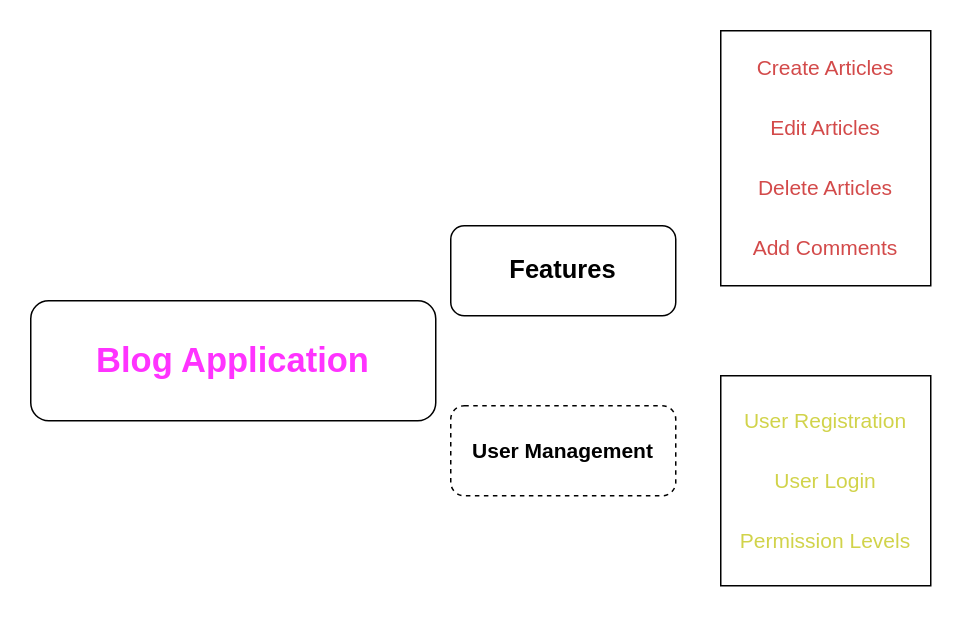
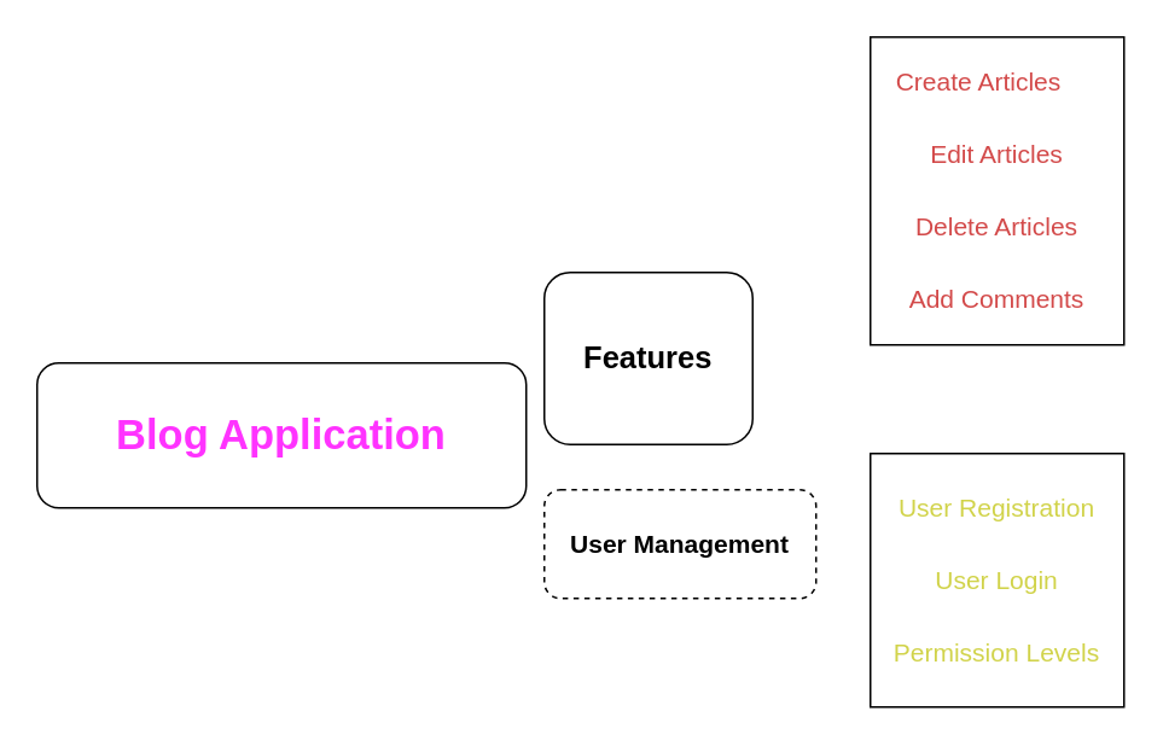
  <mxCell id="0" />
  <mxCell id="1" parent="0" />
  <mxCell id="2" value="" style="rounded=0;whiteSpace=wrap;html=1;labelBackgroundColor=#912222;fontSize=14;fontColor=#FF33FF;" vertex="1" parent="1"><mxGeometry x="480" y="20" width="140" height="170" as="geometry" /></mxCell>
  <mxCell id="3" value="&lt;b&gt;&lt;font color=&quot;#ff33ff&quot; style=&quot;font-size: 23px;&quot;&gt;Blog Application&lt;/font&gt;&lt;/b&gt;" style="rounded=1;whiteSpace=wrap;html=1;" vertex="1" parent="1"><mxGeometry x="20" y="200" width="270" height="80" as="geometry" /></mxCell>
- <mxCell id="4" value="&lt;b&gt;&lt;font style=&quot;font-size: 17px;&quot;&gt;Features&lt;/font&gt;&lt;/b&gt;" style="rounded=1;whiteSpace=wrap;html=1;" vertex="1" parent="1"><mxGeometry x="300" y="150" width="150" height="60" as="geometry" /></mxCell>
+ <mxCell id="4" value="&lt;b&gt;&lt;font style=&quot;font-size: 17px;&quot;&gt;Features&lt;/font&gt;&lt;/b&gt;" style="rounded=1;whiteSpace=wrap;html=1;" vertex="1" parent="1"><mxGeometry x="300" y="150" width="115" height="95" as="geometry" /></mxCell>
  <mxCell id="5" value="&lt;b&gt;&lt;font style=&quot;font-size: 14px;&quot;&gt;User Management&lt;/font&gt;&lt;/b&gt;" style="rounded=1;whiteSpace=wrap;html=1;dashed=1;" vertex="1" parent="1"><mxGeometry x="300" y="270" width="150" height="60" as="geometry" /></mxCell>
- <mxCell id="6" value="&lt;font color=&quot;#d34a4a&quot;&gt;Create Articles&lt;/font&gt;" style="text;html=1;strokeColor=none;fillColor=none;align=center;verticalAlign=middle;whiteSpace=wrap;rounded=0;fontSize=14;" vertex="1" parent="1"><mxGeometry x="500" y="30" width="100" height="30" as="geometry" /></mxCell>
+ <mxCell id="6" value="&lt;font color=&quot;#d34a4a&quot;&gt;Create Articles&lt;/font&gt;" style="text;html=1;strokeColor=none;fillColor=none;align=center;verticalAlign=middle;whiteSpace=wrap;rounded=0;fontSize=14;" vertex="1" parent="1"><mxGeometry x="490" y="30" width="100" height="30" as="geometry" /></mxCell>
  <mxCell id="7" value="&lt;font color=&quot;#d34a4a&quot;&gt;Edit Articles&lt;/font&gt;" style="text;html=1;strokeColor=none;fillColor=none;align=center;verticalAlign=middle;whiteSpace=wrap;rounded=0;fontSize=14;" vertex="1" parent="1"><mxGeometry x="500" y="70" width="100" height="30" as="geometry" /></mxCell>
  <mxCell id="8" value="&lt;font color=&quot;#d34a4a&quot;&gt;Delete Articles&lt;/font&gt;" style="text;html=1;strokeColor=none;fillColor=none;align=center;verticalAlign=middle;whiteSpace=wrap;rounded=0;fontSize=14;" vertex="1" parent="1"><mxGeometry x="500" y="110" width="100" height="30" as="geometry" /></mxCell>
  <mxCell id="9" value="&lt;font color=&quot;#d34a4a&quot;&gt;Add Comments&lt;/font&gt;" style="text;html=1;strokeColor=none;fillColor=none;align=center;verticalAlign=middle;whiteSpace=wrap;rounded=0;fontSize=14;" vertex="1" parent="1"><mxGeometry x="500" y="150" width="100" height="30" as="geometry" /></mxCell>
  <mxCell id="10" value="" style="rounded=0;whiteSpace=wrap;html=1;labelBackgroundColor=#912222;fontSize=14;fontColor=#FF33FF;" vertex="1" parent="1"><mxGeometry x="480" y="250" width="140" height="140" as="geometry" /></mxCell>
  <mxCell id="11" value="&lt;font color=&quot;#d1d34a&quot;&gt;User Registration&lt;/font&gt;" style="text;html=1;strokeColor=none;fillColor=none;align=center;verticalAlign=middle;whiteSpace=wrap;rounded=0;fontSize=14;" vertex="1" parent="1"><mxGeometry x="490" y="265" width="120" height="30" as="geometry" /></mxCell>
  <mxCell id="12" value="&lt;font color=&quot;#d1d34a&quot;&gt;User Login&lt;/font&gt;" style="text;html=1;strokeColor=none;fillColor=none;align=center;verticalAlign=middle;whiteSpace=wrap;rounded=0;fontSize=14;" vertex="1" parent="1"><mxGeometry x="490" y="305" width="120" height="30" as="geometry" /></mxCell>
  <mxCell id="13" value="&lt;font color=&quot;#d1d34a&quot;&gt;Permission Levels&lt;/font&gt;" style="text;html=1;strokeColor=none;fillColor=none;align=center;verticalAlign=middle;whiteSpace=wrap;rounded=0;fontSize=14;" vertex="1" parent="1"><mxGeometry x="490" y="345" width="120" height="30" as="geometry" /></mxCell>
